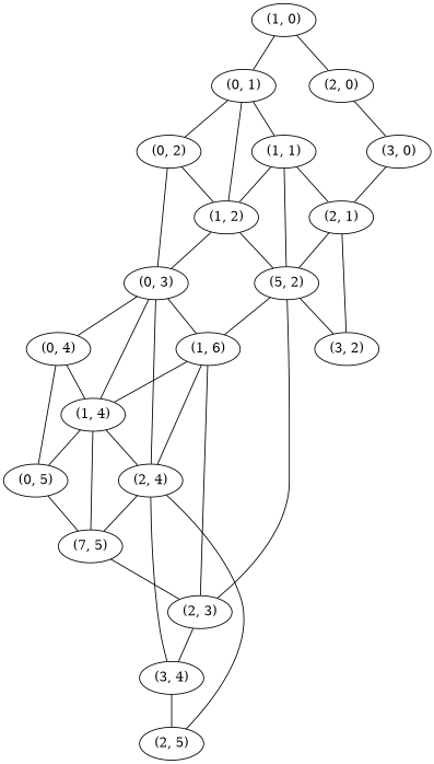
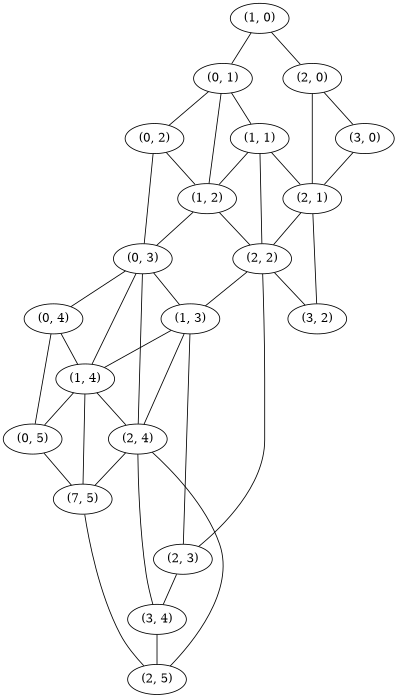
  strict graph {
    "(1, 0)" [mypos="-1.8477727205563803,14.047662073537959"]
    "(0, 1)" [mypos="1.578754227077345,-2.3311439379795584"]
    "(2, 0)" [mypos="-1.6860623708867442,7.9961361979528975"]
    "(1, 1)" [mypos="1.5656862269182303,10.678328849036673"]
    "(0, 2)" [mypos="-1.3421541051911479,6.580640269744896"]
    "(1, 2)" [mypos="-0.6245331490500344,1.2020764182041015"]
    "(3, 0)" [mypos="-2.0267894948815375,2.006776119063389"]
    "(2, 1)" [mypos="-1.1326924905725106,1.7085408838085534"]
-   "(2, 2)" [mypos="-0.7768807958477915,2.34699027799996" label="(5, 2)"]
+   "(2, 2)" [mypos="-0.7768807958477915,2.34699027799996"]
    "(0, 3)" [mypos="0.017319769912458045,0.652109823149205"]
    "(3, 2)" [mypos="0.7068791478910308,3.0129705698779685"]
-   "(1, 3)" [mypos="0.8481321166995182,6.537541398467707" label="(1, 6)"]
+   "(1, 3)" [mypos="0.8481321166995182,6.537541398467707"]
    "(2, 3)" [mypos="-0.6337611437004411,-1.8779036987776845"]
    "(0, 4)" [mypos="1.4939022908059727,2.093014437462046"]
    "(1, 4)" [mypos="-1.0928302761451127,4.781663854692375"]
    "(2, 4)" [mypos="-1.4730497906091387,-2.3140952048258074"]
    "(3, 4)" [mypos="-1.8559539887728083,4.175743813678516"]
    "(0, 5)" [mypos="-1.9492346280297632,-7.8460427743003525"]
    n19 [label="(7, 5)" mypos="-1.6674088270664518,10.870479350123192"]
    "(2, 5)" [mypos="2.1709362342527703,7.061349920166071"]
    "(1, 0)" -- "(0, 1)"
    "(1, 0)" -- "(2, 0)"
    "(0, 1)" -- "(1, 1)"
    "(0, 1)" -- "(0, 2)"
    "(0, 1)" -- "(1, 2)"
    "(2, 0)" -- "(3, 0)"
+   "(2, 0)" -- "(2, 1)"
    "(1, 1)" -- "(1, 2)"
    "(1, 1)" -- "(2, 1)"
    "(1, 1)" -- "(2, 2)"
    "(0, 2)" -- "(1, 2)"
    "(0, 2)" -- "(0, 3)"
    "(1, 2)" -- "(2, 2)"
    "(1, 2)" -- "(0, 3)"
    "(3, 0)" -- "(2, 1)"
    "(2, 1)" -- "(2, 2)"
    "(2, 1)" -- "(3, 2)"
    "(2, 2)" -- "(3, 2)"
    "(2, 2)" -- "(1, 3)"
    "(2, 2)" -- "(2, 3)"
    "(0, 3)" -- "(1, 3)"
    "(0, 3)" -- "(0, 4)"
    "(0, 3)" -- "(1, 4)"
    "(0, 3)" -- "(2, 4)"
    "(1, 3)" -- "(2, 3)"
    "(1, 3)" -- "(1, 4)"
    "(1, 3)" -- "(2, 4)"
    "(2, 3)" -- "(3, 4)"
    "(0, 4)" -- "(1, 4)"
    "(0, 4)" -- "(0, 5)"
    "(1, 4)" -- "(2, 4)"
    "(1, 4)" -- "(0, 5)"
    "(1, 4)" -- n19
    "(2, 4)" -- "(3, 4)"
    "(2, 4)" -- n19
    "(2, 4)" -- "(2, 5)"
    "(3, 4)" -- "(2, 5)"
    "(0, 5)" -- n19
-   n19 -- "(2, 3)"
+   n19 -- "(2, 5)"
  }
